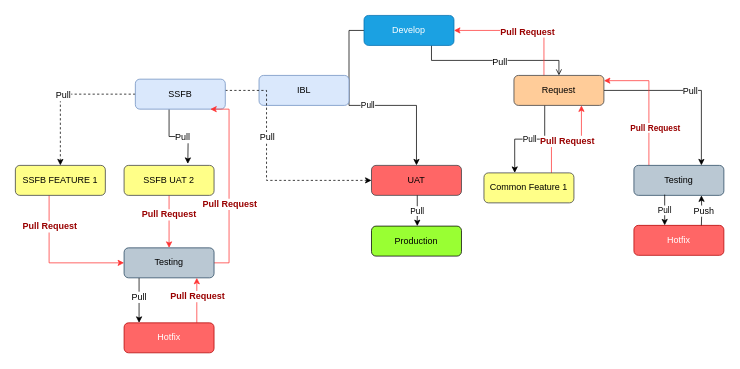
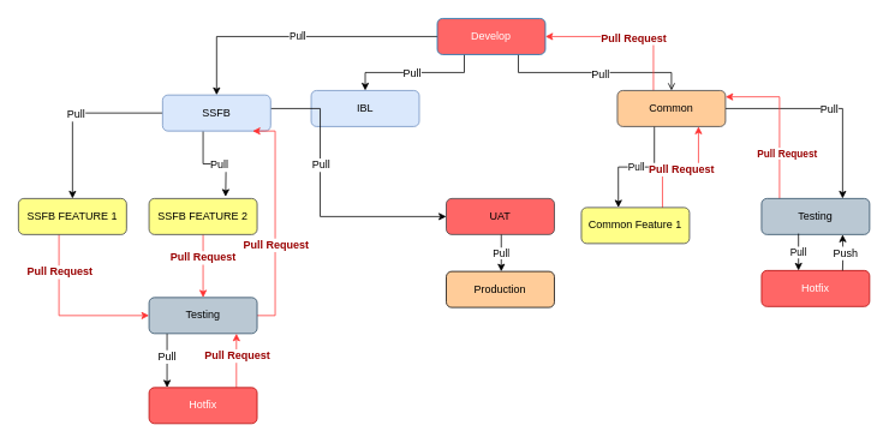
  <mxCell id="0" />
  <mxCell id="1" parent="0" />
  <mxCell id="2" style="edgeStyle=orthogonalEdgeStyle;rounded=0;orthogonalLoop=1;jettySize=auto;html=1;entryX=0.5;entryY=0;entryDx=0;entryDy=0;exitX=0.75;exitY=1;exitDx=0;exitDy=0;endArrow=open;" edge="1" parent="1" source="8" target="14"><mxGeometry relative="1" as="geometry" /></mxCell>
  <mxCell id="3" value="Pull" style="text;html=1;align=center;verticalAlign=middle;resizable=0;points=[];labelBackgroundColor=#ffffff;" vertex="1" connectable="0" parent="2"><mxGeometry x="0.474" y="-13" relative="1" as="geometry"><mxPoint x="13" y="13" as="offset" /></mxGeometry></mxCell>
  <mxCell id="4" value="Pull" style="text;html=1;align=center;verticalAlign=middle;resizable=0;points=[];labelBackgroundColor=#ffffff;" vertex="1" connectable="0" parent="2"><mxGeometry x="0.048" y="-1" relative="1" as="geometry"><mxPoint as="offset" /></mxGeometry></mxCell>
- <mxCell id="7" value="Pull" style="edgeStyle=orthogonalEdgeStyle;rounded=0;orthogonalLoop=1;jettySize=auto;html=1;exitX=0;exitY=0.5;exitDx=0;exitDy=0;" edge="1" parent="1" source="8" target="32"><mxGeometry relative="1" as="geometry" /></mxCell>
- <mxCell id="8" value="Develop" style="rounded=1;whiteSpace=wrap;html=1;fontSize=12;glass=0;strokeWidth=1;shadow=0;fillColor=#1ba1e2;strokeColor=#006EAF;fontColor=#ffffff;" vertex="1" parent="1"><mxGeometry x="485" y="20" width="120" height="40" as="geometry" /></mxCell>
+ <mxCell id="5" style="edgeStyle=orthogonalEdgeStyle;rounded=0;orthogonalLoop=1;jettySize=auto;html=1;exitX=0.25;exitY=1;exitDx=0;exitDy=0;entryX=0.5;entryY=0;entryDx=0;entryDy=0;" edge="1" parent="1" source="8" target="21"><mxGeometry relative="1" as="geometry" /></mxCell>
+ <mxCell id="6" value="Pull" style="text;html=1;align=center;verticalAlign=middle;resizable=0;points=[];labelBackgroundColor=#ffffff;" vertex="1" connectable="0" parent="5"><mxGeometry x="0.059" relative="1" as="geometry"><mxPoint as="offset" /></mxGeometry></mxCell>
+ <mxCell id="7" value="Pull" style="edgeStyle=orthogonalEdgeStyle;rounded=0;orthogonalLoop=1;jettySize=auto;html=1;exitX=0;exitY=0.5;exitDx=0;exitDy=0;entryX=0.5;entryY=0;entryDx=0;entryDy=0;" edge="1" parent="1" source="8" target="28"><mxGeometry relative="1" as="geometry" /></mxCell>
+ <mxCell id="8" value="Develop" style="rounded=1;whiteSpace=wrap;html=1;fontSize=12;glass=0;strokeWidth=1;shadow=0;fillColor=#ff6666;strokeColor=#006EAF;fontColor=#ffffff;" vertex="1" parent="1"><mxGeometry x="485" y="20" width="120" height="40" as="geometry" /></mxCell>
  <mxCell id="9" style="edgeStyle=orthogonalEdgeStyle;rounded=0;orthogonalLoop=1;jettySize=auto;html=1;entryX=0.75;entryY=0;entryDx=0;entryDy=0;" edge="1" parent="1" source="14" target="16"><mxGeometry relative="1" as="geometry"><Array as="points"><mxPoint x="935" y="120" /></Array></mxGeometry></mxCell>
  <mxCell id="10" value="Pull" style="text;html=1;align=center;verticalAlign=middle;resizable=0;points=[];labelBackgroundColor=#ffffff;" vertex="1" connectable="0" parent="9"><mxGeometry x="-0.011" relative="1" as="geometry"><mxPoint as="offset" /></mxGeometry></mxCell>
  <mxCell id="11" style="edgeStyle=orthogonalEdgeStyle;rounded=0;orthogonalLoop=1;jettySize=auto;html=1;strokeColor=#FF3333;" edge="1" parent="1" source="14"><mxGeometry relative="1" as="geometry"><mxPoint x="605" y="40" as="targetPoint" /><Array as="points"><mxPoint x="725" y="40" /></Array></mxGeometry></mxCell>
  <mxCell id="12" value="&lt;b&gt;Pull Request&lt;/b&gt;" style="text;html=1;align=center;verticalAlign=middle;resizable=0;points=[];labelBackgroundColor=#ffffff;fontColor=#990000;" vertex="1" connectable="0" parent="11"><mxGeometry x="-0.344" y="23" relative="1" as="geometry"><mxPoint as="offset" /></mxGeometry></mxCell>
  <mxCell id="13" value="Pull" style="edgeStyle=orthogonalEdgeStyle;rounded=0;orthogonalLoop=1;jettySize=auto;html=1;exitX=0.342;exitY=0.975;exitDx=0;exitDy=0;exitPerimeter=0;entryX=0.342;entryY=0;entryDx=0;entryDy=0;entryPerimeter=0;" edge="1" parent="1" source="14" target="20"><mxGeometry relative="1" as="geometry" /></mxCell>
- <mxCell id="14" value="Request" style="rounded=1;whiteSpace=wrap;html=1;fontSize=12;glass=0;strokeWidth=1;shadow=0;fillColor=#ffcc99;strokeColor=#36393d;" vertex="1" parent="1"><mxGeometry x="685" y="100" width="120" height="40" as="geometry" /></mxCell>
+ <mxCell id="14" value="Common" style="rounded=1;whiteSpace=wrap;html=1;fontSize=12;glass=0;strokeWidth=1;shadow=0;fillColor=#ffcc99;strokeColor=#36393d;" vertex="1" parent="1"><mxGeometry x="685" y="100" width="120" height="40" as="geometry" /></mxCell>
  <mxCell id="15" value="&lt;b&gt;&lt;font color=&quot;#990000&quot;&gt;Pull Request&amp;nbsp;&lt;/font&gt;&lt;/b&gt;" style="edgeStyle=orthogonalEdgeStyle;rounded=0;orthogonalLoop=1;jettySize=auto;html=1;strokeColor=#FF3333;" edge="1" parent="1" source="16"><mxGeometry x="-0.422" y="-10" relative="1" as="geometry"><mxPoint x="805" y="107" as="targetPoint" /><Array as="points"><mxPoint x="865" y="107" /></Array><mxPoint as="offset" /></mxGeometry></mxCell>
  <mxCell id="16" value="Testing" style="rounded=1;whiteSpace=wrap;html=1;fontSize=12;glass=0;strokeWidth=1;shadow=0;fillColor=#bac8d3;strokeColor=#23445d;" vertex="1" parent="1"><mxGeometry x="845" y="220" width="120" height="40" as="geometry" /></mxCell>
  <mxCell id="17" value="Hotfix" style="rounded=1;whiteSpace=wrap;html=1;fontSize=12;glass=0;strokeWidth=1;shadow=0;fillColor=#FF6666;strokeColor=#B20000;fontColor=#ffffff;" vertex="1" parent="1"><mxGeometry x="845" y="300" width="120" height="40" as="geometry" /></mxCell>
  <mxCell id="18" style="edgeStyle=orthogonalEdgeStyle;rounded=0;orthogonalLoop=1;jettySize=auto;html=1;exitX=0.75;exitY=0;exitDx=0;exitDy=0;entryX=0.75;entryY=1;entryDx=0;entryDy=0;strokeColor=#FF3333;" edge="1" parent="1" source="20" target="14"><mxGeometry relative="1" as="geometry" /></mxCell>
  <mxCell id="19" value="&lt;b&gt;&lt;font color=&quot;#990000&quot;&gt;Pull Request&lt;/font&gt;&lt;/b&gt;" style="text;html=1;align=center;verticalAlign=middle;resizable=0;points=[];labelBackgroundColor=#ffffff;" vertex="1" connectable="0" parent="18"><mxGeometry y="-2" relative="1" as="geometry"><mxPoint as="offset" /></mxGeometry></mxCell>
  <mxCell id="20" value="Common Feature 1" style="rounded=1;whiteSpace=wrap;html=1;fontSize=12;glass=0;strokeWidth=1;shadow=0;fillColor=#ffff88;strokeColor=#36393d;" vertex="1" parent="1"><mxGeometry x="645" y="230" width="120" height="40" as="geometry" /></mxCell>
  <mxCell id="21" value="IBL" style="rounded=1;whiteSpace=wrap;html=1;fontSize=12;glass=0;strokeWidth=1;shadow=0;fillColor=#dae8fc;strokeColor=#6c8ebf;" vertex="1" parent="1"><mxGeometry x="345" y="100" width="120" height="40" as="geometry" /></mxCell>
  <mxCell id="22" style="edgeStyle=orthogonalEdgeStyle;rounded=0;orthogonalLoop=1;jettySize=auto;html=1;exitX=0.375;exitY=1;exitDx=0;exitDy=0;exitPerimeter=0;" edge="1" parent="1" source="28"><mxGeometry relative="1" as="geometry"><mxPoint x="250" y="218" as="targetPoint" /></mxGeometry></mxCell>
  <mxCell id="23" value="Pull" style="text;html=1;align=center;verticalAlign=middle;resizable=0;points=[];labelBackgroundColor=#ffffff;" vertex="1" connectable="0" parent="22"><mxGeometry x="0.026" y="-6" relative="1" as="geometry"><mxPoint x="3" y="-5" as="offset" /></mxGeometry></mxCell>
- <mxCell id="24" value="" style="edgeStyle=orthogonalEdgeStyle;rounded=0;orthogonalLoop=1;jettySize=auto;html=1;entryX=0.5;entryY=0;entryDx=0;entryDy=0;dashed=1;" edge="1" parent="1" source="28" target="35"><mxGeometry relative="1" as="geometry"><mxPoint x="125" y="120" as="targetPoint" /></mxGeometry></mxCell>
+ <mxCell id="24" value="" style="edgeStyle=orthogonalEdgeStyle;rounded=0;orthogonalLoop=1;jettySize=auto;html=1;entryX=0.5;entryY=0;entryDx=0;entryDy=0;" edge="1" parent="1" source="28" target="35"><mxGeometry relative="1" as="geometry"><mxPoint x="125" y="120" as="targetPoint" /></mxGeometry></mxCell>
  <mxCell id="25" value="Pull" style="text;html=1;align=center;verticalAlign=middle;resizable=0;points=[];labelBackgroundColor=#ffffff;" vertex="1" connectable="0" parent="24"><mxGeometry x="-0.008" y="1" relative="1" as="geometry"><mxPoint as="offset" /></mxGeometry></mxCell>
- <mxCell id="26" value="" style="edgeStyle=orthogonalEdgeStyle;rounded=0;orthogonalLoop=1;jettySize=auto;html=1;entryX=0;entryY=0.5;entryDx=0;entryDy=0;dashed=1;" edge="1" parent="1" source="28" target="32"><mxGeometry relative="1" as="geometry"><mxPoint x="345" y="240" as="targetPoint" /><Array as="points"><mxPoint x="355" y="120" /><mxPoint x="355" y="240" /></Array></mxGeometry></mxCell>
+ <mxCell id="26" value="" style="edgeStyle=orthogonalEdgeStyle;rounded=0;orthogonalLoop=1;jettySize=auto;html=1;entryX=0;entryY=0.5;entryDx=0;entryDy=0;" edge="1" parent="1" source="28" target="32"><mxGeometry relative="1" as="geometry"><mxPoint x="345" y="240" as="targetPoint" /><Array as="points"><mxPoint x="355" y="120" /><mxPoint x="355" y="240" /></Array></mxGeometry></mxCell>
  <mxCell id="27" value="Pull" style="text;html=1;align=center;verticalAlign=middle;resizable=0;points=[];labelBackgroundColor=#ffffff;" vertex="1" connectable="0" parent="26"><mxGeometry x="-0.255" relative="1" as="geometry"><mxPoint as="offset" /></mxGeometry></mxCell>
  <mxCell id="28" value="SSFB" style="rounded=1;whiteSpace=wrap;html=1;fontSize=12;glass=0;strokeWidth=1;shadow=0;fillColor=#dae8fc;strokeColor=#6c8ebf;" vertex="1" parent="1"><mxGeometry x="180" y="105" width="120" height="40" as="geometry" /></mxCell>
  <mxCell id="29" value="" style="edgeStyle=orthogonalEdgeStyle;rounded=0;orthogonalLoop=1;jettySize=auto;html=1;strokeColor=#FF3333;" edge="1" parent="1" source="31" target="45"><mxGeometry relative="1" as="geometry" /></mxCell>
  <mxCell id="30" value="&lt;b&gt;Pull Request&lt;/b&gt;" style="text;html=1;align=center;verticalAlign=middle;resizable=0;points=[];labelBackgroundColor=#ffffff;fontColor=#990000;" vertex="1" connectable="0" parent="29"><mxGeometry x="-0.276" y="-1" relative="1" as="geometry"><mxPoint as="offset" /></mxGeometry></mxCell>
- <mxCell id="31" value="SSFB UAT 2" style="rounded=1;whiteSpace=wrap;html=1;fontSize=12;glass=0;strokeWidth=1;shadow=0;fillColor=#ffff88;strokeColor=#36393d;" vertex="1" parent="1"><mxGeometry x="165" y="220" width="120" height="40" as="geometry" /></mxCell>
+ <mxCell id="31" value="SSFB FEATURE 2" style="rounded=1;whiteSpace=wrap;html=1;fontSize=12;glass=0;strokeWidth=1;shadow=0;fillColor=#ffff88;strokeColor=#36393d;" vertex="1" parent="1"><mxGeometry x="165" y="220" width="120" height="40" as="geometry" /></mxCell>
  <mxCell id="32" value="UAT" style="rounded=1;whiteSpace=wrap;html=1;fontSize=12;glass=0;strokeWidth=1;shadow=0;fillColor=#ff6666;strokeColor=#36393d;" vertex="1" parent="1"><mxGeometry x="495" y="220" width="120" height="40" as="geometry" /></mxCell>
  <mxCell id="33" value="" style="edgeStyle=orthogonalEdgeStyle;rounded=0;orthogonalLoop=1;jettySize=auto;html=1;entryX=0;entryY=0.5;entryDx=0;entryDy=0;strokeColor=#FF3333;" edge="1" parent="1" source="35" target="45"><mxGeometry relative="1" as="geometry"><mxPoint x="65" y="340" as="targetPoint" /><Array as="points"><mxPoint x="65" y="350" /></Array></mxGeometry></mxCell>
  <mxCell id="34" value="&lt;b&gt;Pull Request&lt;/b&gt;" style="text;html=1;align=center;verticalAlign=middle;resizable=0;points=[];labelBackgroundColor=#ffffff;fontColor=#990000;" vertex="1" connectable="0" parent="33"><mxGeometry x="-0.262" relative="1" as="geometry"><mxPoint y="-29" as="offset" /></mxGeometry></mxCell>
  <mxCell id="35" value="SSFB FEATURE 1" style="rounded=1;whiteSpace=wrap;html=1;fontSize=12;glass=0;strokeWidth=1;shadow=0;fillColor=#ffff88;strokeColor=#36393d;" vertex="1" parent="1"><mxGeometry x="20" y="220" width="120" height="40" as="geometry" /></mxCell>
- <mxCell id="36" value="Production" style="rounded=1;whiteSpace=wrap;html=1;fontSize=12;glass=0;strokeWidth=1;shadow=0;fillColor=#99FF33;" vertex="1" parent="1"><mxGeometry x="495" y="301" width="120" height="40" as="geometry" /></mxCell>
+ <mxCell id="36" value="Production" style="rounded=1;whiteSpace=wrap;html=1;fontSize=12;glass=0;strokeWidth=1;shadow=0;fillColor=#ffcc99;" vertex="1" parent="1"><mxGeometry x="495" y="301" width="120" height="40" as="geometry" /></mxCell>
  <mxCell id="37" value="Pull" style="edgeStyle=orthogonalEdgeStyle;rounded=0;orthogonalLoop=1;jettySize=auto;html=1;exitX=0.342;exitY=0.975;exitDx=0;exitDy=0;exitPerimeter=0;entryX=0.342;entryY=0;entryDx=0;entryDy=0;entryPerimeter=0;" edge="1" parent="1"><mxGeometry relative="1" as="geometry"><mxPoint x="886.04" y="259" as="sourcePoint" /><mxPoint x="886.04" y="300" as="targetPoint" /></mxGeometry></mxCell>
  <mxCell id="38" style="edgeStyle=orthogonalEdgeStyle;rounded=0;orthogonalLoop=1;jettySize=auto;html=1;exitX=0.75;exitY=0;exitDx=0;exitDy=0;entryX=0.75;entryY=1;entryDx=0;entryDy=0;" edge="1" parent="1"><mxGeometry relative="1" as="geometry"><mxPoint x="935" y="300" as="sourcePoint" /><mxPoint x="935" y="260" as="targetPoint" /></mxGeometry></mxCell>
  <mxCell id="39" value="Push" style="text;html=1;align=center;verticalAlign=middle;resizable=0;points=[];labelBackgroundColor=#ffffff;" vertex="1" connectable="0" parent="38"><mxGeometry y="-2" relative="1" as="geometry"><mxPoint as="offset" /></mxGeometry></mxCell>
  <mxCell id="40" value="Pull" style="edgeStyle=orthogonalEdgeStyle;rounded=0;orthogonalLoop=1;jettySize=auto;html=1;exitX=0.342;exitY=0.975;exitDx=0;exitDy=0;exitPerimeter=0;entryX=0.342;entryY=0;entryDx=0;entryDy=0;entryPerimeter=0;" edge="1" parent="1"><mxGeometry relative="1" as="geometry"><mxPoint x="556.04" y="260" as="sourcePoint" /><mxPoint x="556.04" y="301" as="targetPoint" /></mxGeometry></mxCell>
  <mxCell id="41" value="" style="edgeStyle=orthogonalEdgeStyle;rounded=0;orthogonalLoop=1;jettySize=auto;html=1;" edge="1" parent="1"><mxGeometry relative="1" as="geometry"><mxPoint x="185" y="370" as="sourcePoint" /><mxPoint x="185" y="430" as="targetPoint" /></mxGeometry></mxCell>
  <mxCell id="42" value="Pull" style="text;html=1;align=center;verticalAlign=middle;resizable=0;points=[];labelBackgroundColor=#ffffff;" vertex="1" connectable="0" parent="41"><mxGeometry x="-0.16" y="-1" relative="1" as="geometry"><mxPoint as="offset" /></mxGeometry></mxCell>
  <mxCell id="43" value="" style="edgeStyle=orthogonalEdgeStyle;rounded=0;orthogonalLoop=1;jettySize=auto;html=1;entryX=0.833;entryY=1;entryDx=0;entryDy=0;entryPerimeter=0;strokeColor=#FF3333;" edge="1" parent="1" source="45" target="28"><mxGeometry relative="1" as="geometry"><mxPoint x="305" y="150" as="targetPoint" /><Array as="points"><mxPoint x="305" y="350" /></Array></mxGeometry></mxCell>
  <mxCell id="44" value="&lt;b&gt;Pull Request&lt;/b&gt;" style="text;html=1;align=center;verticalAlign=middle;resizable=0;points=[];labelBackgroundColor=#ffffff;fontColor=#990000;" vertex="1" connectable="0" parent="43"><mxGeometry x="-0.206" relative="1" as="geometry"><mxPoint as="offset" /></mxGeometry></mxCell>
  <mxCell id="45" value="Testing" style="rounded=1;whiteSpace=wrap;html=1;fontSize=12;glass=0;strokeWidth=1;shadow=0;fillColor=#bac8d3;strokeColor=#23445d;" vertex="1" parent="1"><mxGeometry x="165" y="330" width="120" height="40" as="geometry" /></mxCell>
  <mxCell id="46" value="" style="edgeStyle=orthogonalEdgeStyle;rounded=0;orthogonalLoop=1;jettySize=auto;html=1;strokeColor=#FF3333;" edge="1" parent="1"><mxGeometry relative="1" as="geometry"><mxPoint x="262" y="430" as="sourcePoint" /><mxPoint x="262" y="370" as="targetPoint" /><Array as="points"><mxPoint x="262" y="400" /><mxPoint x="262" y="400" /></Array></mxGeometry></mxCell>
  <mxCell id="47" value="&lt;b&gt;Pull Request&lt;/b&gt;" style="text;html=1;align=center;verticalAlign=middle;resizable=0;points=[];labelBackgroundColor=#ffffff;fontColor=#990000;" vertex="1" connectable="0" parent="46"><mxGeometry x="0.187" relative="1" as="geometry"><mxPoint as="offset" /></mxGeometry></mxCell>
  <mxCell id="48" value="Hotfix" style="rounded=1;whiteSpace=wrap;html=1;fontSize=12;glass=0;strokeWidth=1;shadow=0;fillColor=#FF6666;strokeColor=#B20000;fontColor=#ffffff;" vertex="1" parent="1"><mxGeometry x="165" y="430" width="120" height="40" as="geometry" /></mxCell>
